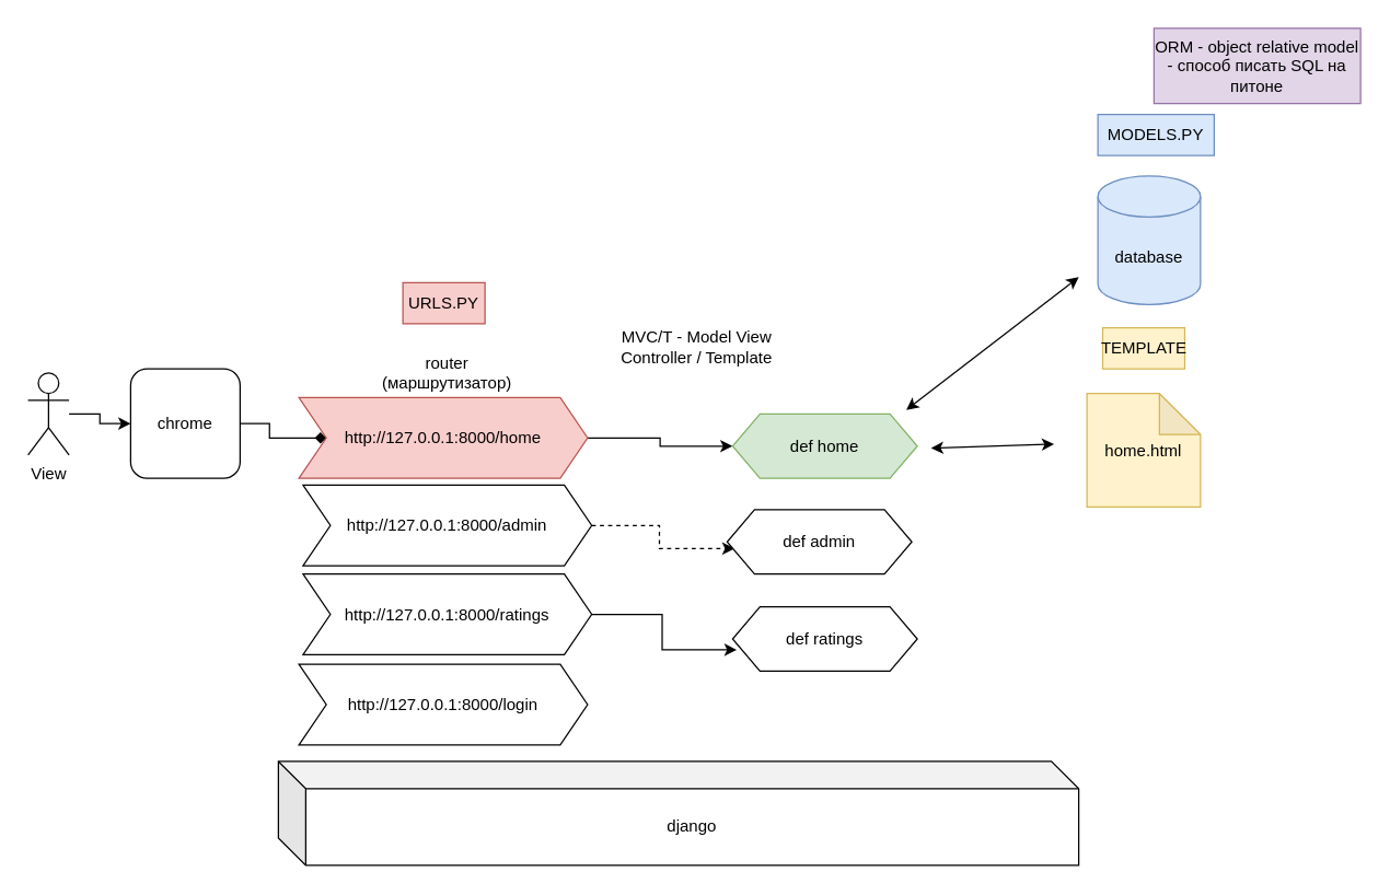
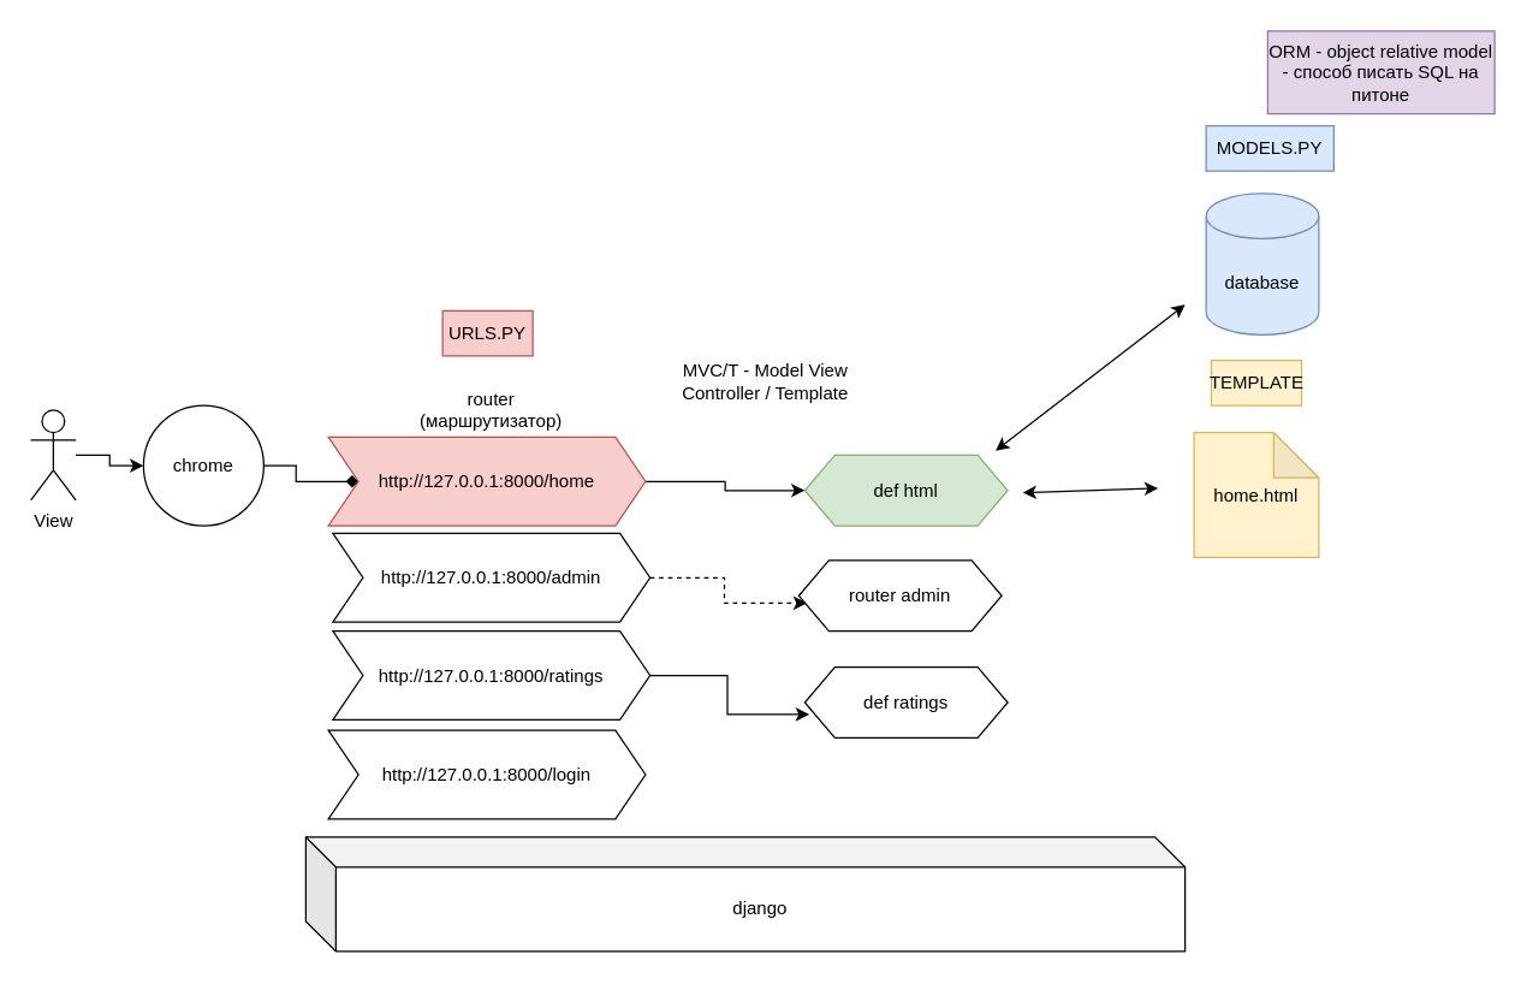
  <mxCell id="0" />
  <mxCell id="1" parent="0" />
  <mxCell id="2" style="edgeStyle=orthogonalEdgeStyle;rounded=0;orthogonalLoop=1;jettySize=auto;html=1;" edge="1" parent="1" source="3" target="5"><mxGeometry relative="1" as="geometry" /></mxCell>
  <mxCell id="3" value="View" style="shape=umlActor;verticalLabelPosition=bottom;verticalAlign=top;html=1;outlineConnect=0;" vertex="1" parent="1"><mxGeometry x="20" y="272" width="30" height="60" as="geometry" /></mxCell>
  <mxCell id="4" style="edgeStyle=orthogonalEdgeStyle;rounded=0;orthogonalLoop=1;jettySize=auto;html=1;entryX=0;entryY=0.5;entryDx=0;entryDy=0;endArrow=diamond;" edge="1" parent="1" source="5" target="9"><mxGeometry relative="1" as="geometry" /></mxCell>
- <mxCell id="5" value="chrome" style="whiteSpace=wrap;html=1;aspect=fixed;rounded=1;" vertex="1" parent="1"><mxGeometry x="95" y="269" width="80" height="80" as="geometry" /></mxCell>
+ <mxCell id="5" value="chrome" style="ellipse;whiteSpace=wrap;html=1;aspect=fixed;" vertex="1" parent="1"><mxGeometry x="95" y="269" width="80" height="80" as="geometry" /></mxCell>
  <mxCell id="6" value="django" style="shape=cube;whiteSpace=wrap;html=1;boundedLbl=1;backgroundOutline=1;darkOpacity=0.05;darkOpacity2=0.1;" vertex="1" parent="1"><mxGeometry x="203" y="556" width="585" height="76" as="geometry" /></mxCell>
  <mxCell id="7" value="MVC/T - Model View Controller / Template" style="text;html=1;strokeColor=none;fillColor=none;align=center;verticalAlign=middle;whiteSpace=wrap;rounded=0;" vertex="1" parent="1"><mxGeometry x="429" y="226" width="160" height="54" as="geometry" /></mxCell>
  <mxCell id="8" style="edgeStyle=orthogonalEdgeStyle;rounded=0;orthogonalLoop=1;jettySize=auto;html=1;entryX=0;entryY=0.5;entryDx=0;entryDy=0;" edge="1" parent="1" source="9" target="16"><mxGeometry relative="1" as="geometry" /></mxCell>
  <mxCell id="9" value="http://127.0.0.1:8000/home" style="shape=step;perimeter=stepPerimeter;whiteSpace=wrap;html=1;fixedSize=1;fillColor=#f8cecc;strokeColor=#b85450;" vertex="1" parent="1"><mxGeometry x="218" y="290" width="211" height="59" as="geometry" /></mxCell>
  <mxCell id="10" value="router (маршрутизатор)" style="text;html=1;strokeColor=none;fillColor=none;align=center;verticalAlign=middle;whiteSpace=wrap;rounded=0;" vertex="1" parent="1"><mxGeometry x="273" y="257" width="107" height="30" as="geometry" /></mxCell>
  <mxCell id="11" style="edgeStyle=orthogonalEdgeStyle;rounded=0;orthogonalLoop=1;jettySize=auto;html=1;entryX=0.04;entryY=0.604;entryDx=0;entryDy=0;entryPerimeter=0;dashed=1;" edge="1" parent="1" source="12" target="17"><mxGeometry relative="1" as="geometry" /></mxCell>
  <mxCell id="12" value="http://127.0.0.1:8000/admin" style="shape=step;perimeter=stepPerimeter;whiteSpace=wrap;html=1;fixedSize=1;" vertex="1" parent="1"><mxGeometry x="221" y="354" width="211" height="59" as="geometry" /></mxCell>
  <mxCell id="13" style="edgeStyle=orthogonalEdgeStyle;rounded=0;orthogonalLoop=1;jettySize=auto;html=1;entryX=0.022;entryY=0.668;entryDx=0;entryDy=0;entryPerimeter=0;" edge="1" parent="1" source="14" target="18"><mxGeometry relative="1" as="geometry" /></mxCell>
  <mxCell id="14" value="http://127.0.0.1:8000/ratings" style="shape=step;perimeter=stepPerimeter;whiteSpace=wrap;html=1;fixedSize=1;" vertex="1" parent="1"><mxGeometry x="221" y="419" width="211" height="59" as="geometry" /></mxCell>
  <mxCell id="15" value="http://127.0.0.1:8000/login" style="shape=step;perimeter=stepPerimeter;whiteSpace=wrap;html=1;fixedSize=1;" vertex="1" parent="1"><mxGeometry x="218" y="485" width="211" height="59" as="geometry" /></mxCell>
- <mxCell id="16" value="def home" style="shape=hexagon;perimeter=hexagonPerimeter2;whiteSpace=wrap;html=1;fixedSize=1;fillColor=#d5e8d4;strokeColor=#82b366;" vertex="1" parent="1"><mxGeometry x="535" y="302" width="135" height="47" as="geometry" /></mxCell>
- <mxCell id="17" value="def admin" style="shape=hexagon;perimeter=hexagonPerimeter2;whiteSpace=wrap;html=1;fixedSize=1;" vertex="1" parent="1"><mxGeometry x="531" y="372" width="135" height="47" as="geometry" /></mxCell>
+ <mxCell id="16" value="def html" style="shape=hexagon;perimeter=hexagonPerimeter2;whiteSpace=wrap;html=1;fixedSize=1;fillColor=#d5e8d4;strokeColor=#82b366;" vertex="1" parent="1"><mxGeometry x="535" y="302" width="135" height="47" as="geometry" /></mxCell>
+ <mxCell id="17" value="router admin" style="shape=hexagon;perimeter=hexagonPerimeter2;whiteSpace=wrap;html=1;fixedSize=1;" vertex="1" parent="1"><mxGeometry x="531" y="372" width="135" height="47" as="geometry" /></mxCell>
  <mxCell id="18" value="def ratings" style="shape=hexagon;perimeter=hexagonPerimeter2;whiteSpace=wrap;html=1;fixedSize=1;" vertex="1" parent="1"><mxGeometry x="535" y="443" width="135" height="47" as="geometry" /></mxCell>
  <mxCell id="19" value="" style="endArrow=classic;startArrow=classic;html=1;rounded=0;" edge="1" parent="1"><mxGeometry width="50" height="50" relative="1" as="geometry"><mxPoint x="680" y="327" as="sourcePoint" /><mxPoint x="770" y="324" as="targetPoint" /></mxGeometry></mxCell>
  <mxCell id="20" value="home.html" style="shape=note;whiteSpace=wrap;html=1;backgroundOutline=1;darkOpacity=0.05;fillColor=#fff2cc;strokeColor=#d6b656;" vertex="1" parent="1"><mxGeometry x="794" y="287" width="83" height="83" as="geometry" /></mxCell>
  <mxCell id="21" value="URLS.PY" style="text;html=1;strokeColor=#b85450;fillColor=#f8cecc;align=center;verticalAlign=middle;whiteSpace=wrap;rounded=0;" vertex="1" parent="1"><mxGeometry x="294" y="206" width="60" height="30" as="geometry" /></mxCell>
  <mxCell id="22" value="TEMPLATE" style="text;html=1;strokeColor=#d6b656;fillColor=#fff2cc;align=center;verticalAlign=middle;whiteSpace=wrap;rounded=0;" vertex="1" parent="1"><mxGeometry x="805.5" y="239" width="60" height="30" as="geometry" /></mxCell>
  <mxCell id="23" value="database" style="shape=cylinder3;whiteSpace=wrap;html=1;boundedLbl=1;backgroundOutline=1;size=15;fillColor=#dae8fc;strokeColor=#6c8ebf;" vertex="1" parent="1"><mxGeometry x="802" y="128" width="75" height="94" as="geometry" /></mxCell>
  <mxCell id="24" value="" style="endArrow=classic;startArrow=classic;html=1;rounded=0;" edge="1" parent="1"><mxGeometry width="50" height="50" relative="1" as="geometry"><mxPoint x="662" y="299" as="sourcePoint" /><mxPoint x="788" y="202" as="targetPoint" /></mxGeometry></mxCell>
  <mxCell id="25" value="MODELS.PY" style="text;html=1;strokeColor=#6c8ebf;fillColor=#dae8fc;align=center;verticalAlign=middle;whiteSpace=wrap;rounded=0;" vertex="1" parent="1"><mxGeometry x="802" y="83" width="85" height="30" as="geometry" /></mxCell>
  <mxCell id="26" value="ORM - object relative model - способ писать SQL на питоне" style="text;html=1;strokeColor=#9673a6;fillColor=#e1d5e7;align=center;verticalAlign=middle;whiteSpace=wrap;rounded=0;" vertex="1" parent="1"><mxGeometry x="843" y="20" width="151" height="55" as="geometry" /></mxCell>
